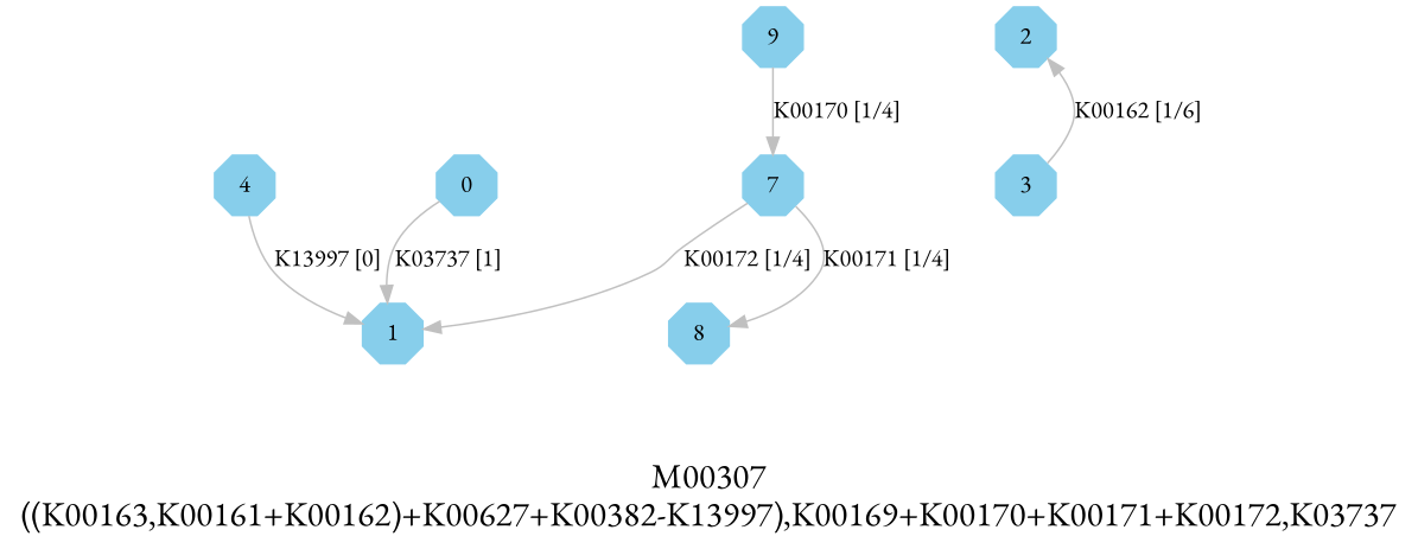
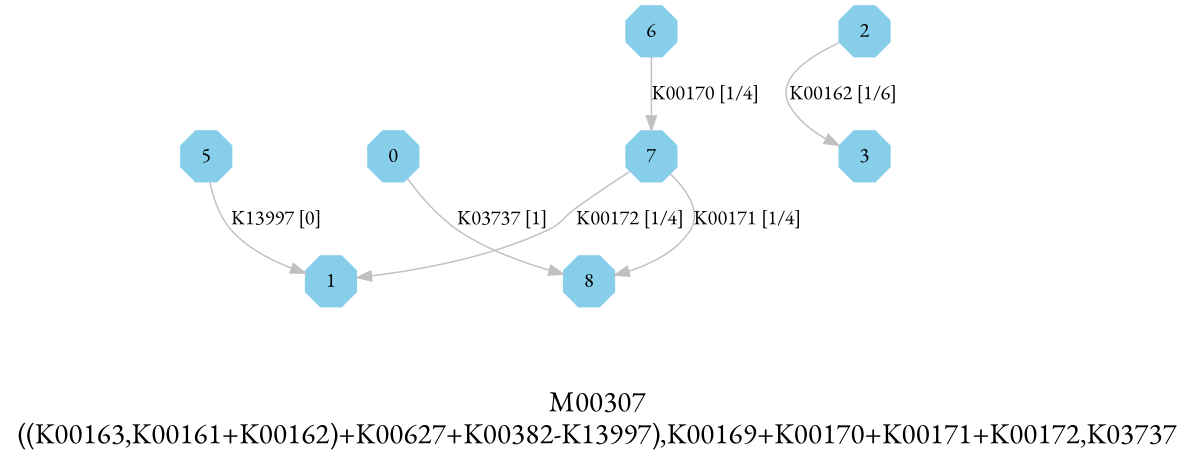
  digraph {
    fontname="EB Garamond"
    fontsize=20
    label="M00307\n((K00163,K00161+K00162)+K00627+K00382-K13997),K00169+K00170+K00171+K00172,K03737"
    node [color=skyblue fontname="EB Garamond" shape=octagon style=filled]
    edge [color=grey fontname="EB Garamond"]
    0 [height=.3 width=.3]
    1 [height=.3 width=.3]
    2 [height=.3 width=.3]
    3 [height=.3 width=.3]
-   5 [height=.3 width=.3 label=4]
-   6 [height=.3 width=.3 label=9]
+   5 [height=.3 width=.3]
+   6 [height=.3 width=.3]
    7 [height=.3 width=.3]
    8 [height=.3 width=.3]
    subgraph sub_1 {
      0
      1
      2
      3
      5
      6
      7
      8
    }
-   0 -> 1 [label="K03737 [1]"]
-   3 -> 2 [label="K00162 [1/6]"]
+   0 -> 8 [label="K03737 [1]"]
+   2 -> 3 [label="K00162 [1/6]"]
    5 -> 1 [label="K13997 [0]"]
    6 -> 7 [label="K00170 [1/4]"]
    7 -> 1 [label="K00172 [1/4]"]
    7 -> 8 [label="K00171 [1/4]"]
  }
